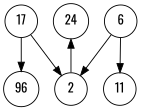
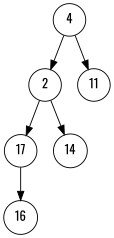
  digraph {
    fontname=Oswald
    node [fontname=Oswald shape=circle]
    edge [fontname=Oswald]
    n1 [label=17]
-   n2 [label=24]
+   n2 [label=14]
    n3 [label=2]
    n4 [label=11]
-   n5 [label=96]
-   n6 [label=6]
+   n5 [label=16]
+   n6 [label=4]
    subgraph sub_1 {
      rank=same
      n1
      n2
    }
    subgraph sub_2 {
      rank=same
      n3
      n4
    }
    n1 -> n2 [style=invis]
    n1 -> n5
-   n1 -> n3
+   n3 -> n1
    n3 -> n2
    n3 -> n4 [style=invis]
    n6 -> n3
    n6 -> n4
  }
